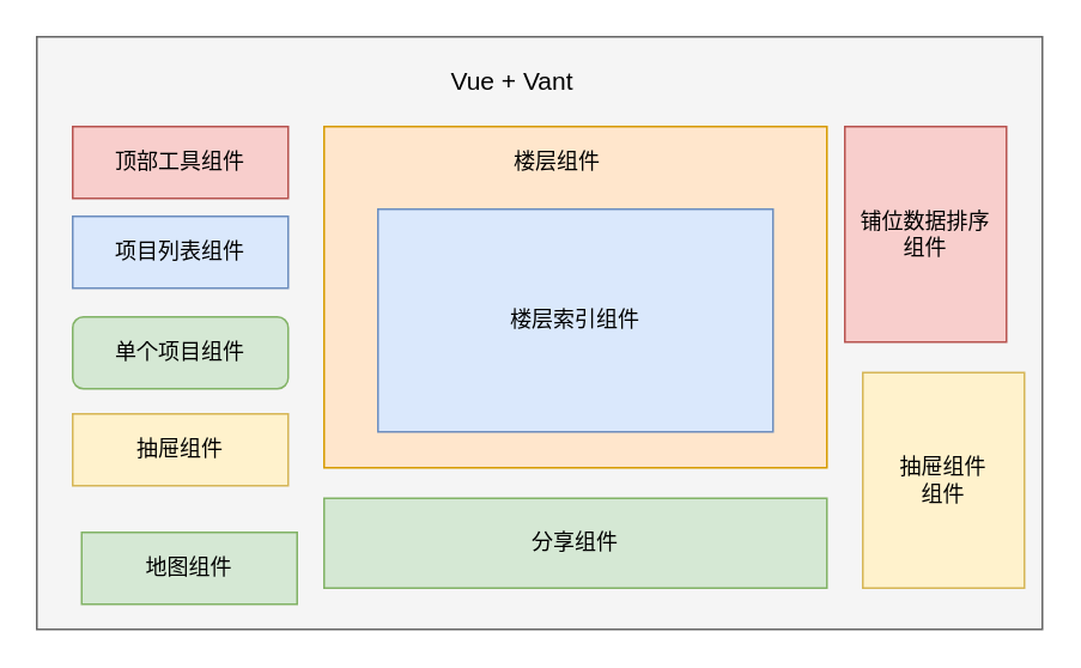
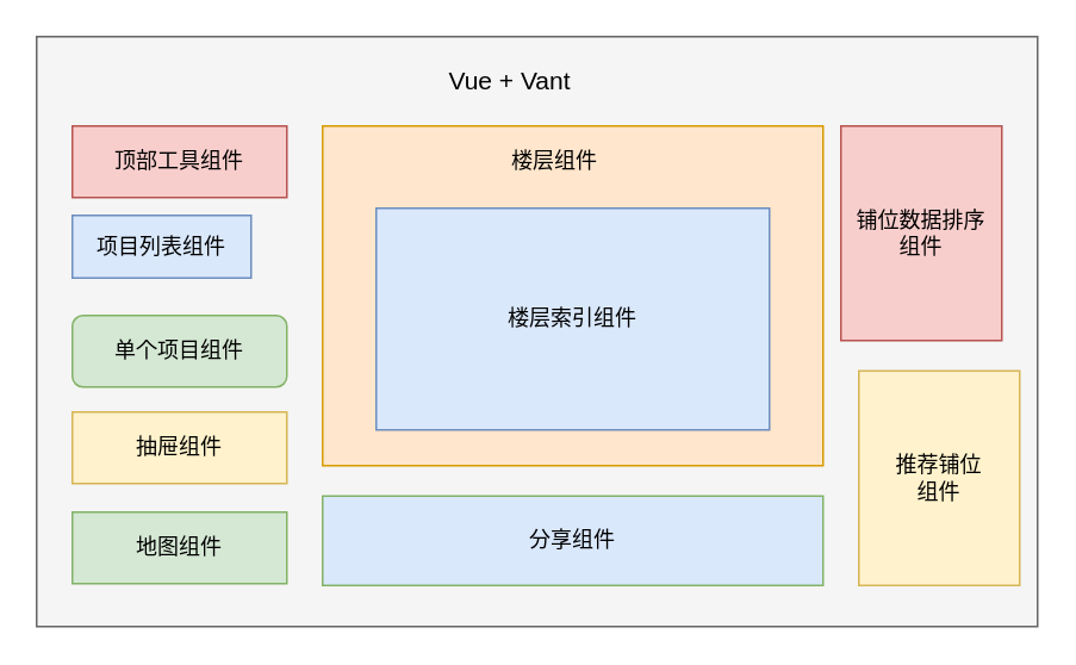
  <mxCell id="0" />
  <mxCell id="1" parent="0" />
  <mxCell id="2" value="" style="rounded=0;whiteSpace=wrap;html=1;fillColor=#f5f5f5;strokeColor=#666666;fontColor=#333333;" parent="1" vertex="1"><mxGeometry x="20" y="20" width="560" height="330" as="geometry" /></mxCell>
  <mxCell id="3" value="&lt;span style=&quot;font-size: 14px&quot;&gt;Vue + Vant&lt;/span&gt;" style="text;html=1;strokeColor=none;fillColor=none;align=center;verticalAlign=middle;whiteSpace=wrap;rounded=0;" parent="1" vertex="1"><mxGeometry x="245" y="35" width="80" height="20" as="geometry" /></mxCell>
  <mxCell id="4" value="顶部工具组件" style="rounded=0;whiteSpace=wrap;html=1;fillColor=#f8cecc;strokeColor=#b85450;" vertex="1" parent="1"><mxGeometry x="40" y="70" width="120" height="40" as="geometry" /></mxCell>
- <mxCell id="5" value="项目列表组件" style="rounded=0;whiteSpace=wrap;html=1;fillColor=#dae8fc;strokeColor=#6c8ebf;" vertex="1" parent="1"><mxGeometry x="40" y="120" width="120" height="40" as="geometry" /></mxCell>
+ <mxCell id="5" value="项目列表组件" style="rounded=0;whiteSpace=wrap;html=1;fillColor=#dae8fc;strokeColor=#6c8ebf;" vertex="1" parent="1"><mxGeometry x="40" y="120" width="100" height="35" as="geometry" /></mxCell>
  <mxCell id="6" value="单个项目组件" style="whiteSpace=wrap;html=1;fillColor=#d5e8d4;strokeColor=#82b366;rounded=1;" vertex="1" parent="1"><mxGeometry x="40" y="176" width="120" height="40" as="geometry" /></mxCell>
  <mxCell id="7" value="抽屉组件" style="rounded=0;whiteSpace=wrap;html=1;fillColor=#fff2cc;strokeColor=#d6b656;" vertex="1" parent="1"><mxGeometry x="40" y="230" width="120" height="40" as="geometry" /></mxCell>
- <mxCell id="8" value="地图组件" style="rounded=0;whiteSpace=wrap;html=1;fillColor=#d5e8d4;strokeColor=#82b366;" vertex="1" parent="1"><mxGeometry x="45" y="296" width="120" height="40" as="geometry" /></mxCell>
+ <mxCell id="8" value="地图组件" style="rounded=0;whiteSpace=wrap;html=1;fillColor=#d5e8d4;strokeColor=#82b366;" vertex="1" parent="1"><mxGeometry x="40" y="286" width="120" height="40" as="geometry" /></mxCell>
  <mxCell id="9" value="" style="rounded=0;whiteSpace=wrap;html=1;fillColor=#ffe6cc;strokeColor=#d79b00;" vertex="1" parent="1"><mxGeometry x="180" y="70" width="280" height="190" as="geometry" /></mxCell>
- <mxCell id="10" value="分享组件" style="rounded=0;whiteSpace=wrap;html=1;fillColor=#d5e8d4;strokeColor=#82b366;" vertex="1" parent="1"><mxGeometry x="180" y="277" width="280" height="50" as="geometry" /></mxCell>
+ <mxCell id="10" value="分享组件" style="rounded=0;whiteSpace=wrap;html=1;fillColor=#dae8fc;strokeColor=#82b366;" vertex="1" parent="1"><mxGeometry x="180" y="277" width="280" height="50" as="geometry" /></mxCell>
  <mxCell id="11" value="铺位数据排序&lt;br&gt;组件" style="rounded=0;whiteSpace=wrap;html=1;fillColor=#f8cecc;strokeColor=#b85450;" vertex="1" parent="1"><mxGeometry x="470" y="70" width="90" height="120" as="geometry" /></mxCell>
- <mxCell id="12" value="抽屉组件&lt;br&gt;组件" style="rounded=0;whiteSpace=wrap;html=1;fillColor=#fff2cc;strokeColor=#d6b656;" vertex="1" parent="1"><mxGeometry x="480" y="207" width="90" height="120" as="geometry" /></mxCell>
+ <mxCell id="12" value="推荐铺位&lt;br&gt;组件" style="rounded=0;whiteSpace=wrap;html=1;fillColor=#fff2cc;strokeColor=#d6b656;" vertex="1" parent="1"><mxGeometry x="480" y="207" width="90" height="120" as="geometry" /></mxCell>
  <mxCell id="13" value="楼层索引组件" style="rounded=0;whiteSpace=wrap;html=1;fillColor=#dae8fc;strokeColor=#6c8ebf;" vertex="1" parent="1"><mxGeometry x="210" y="116" width="220" height="124" as="geometry" /></mxCell>
  <mxCell id="14" value="楼层组件" style="text;html=1;strokeColor=none;fillColor=none;align=center;verticalAlign=middle;whiteSpace=wrap;rounded=0;" vertex="1" parent="1"><mxGeometry x="280" y="80" width="60" height="20" as="geometry" /></mxCell>
